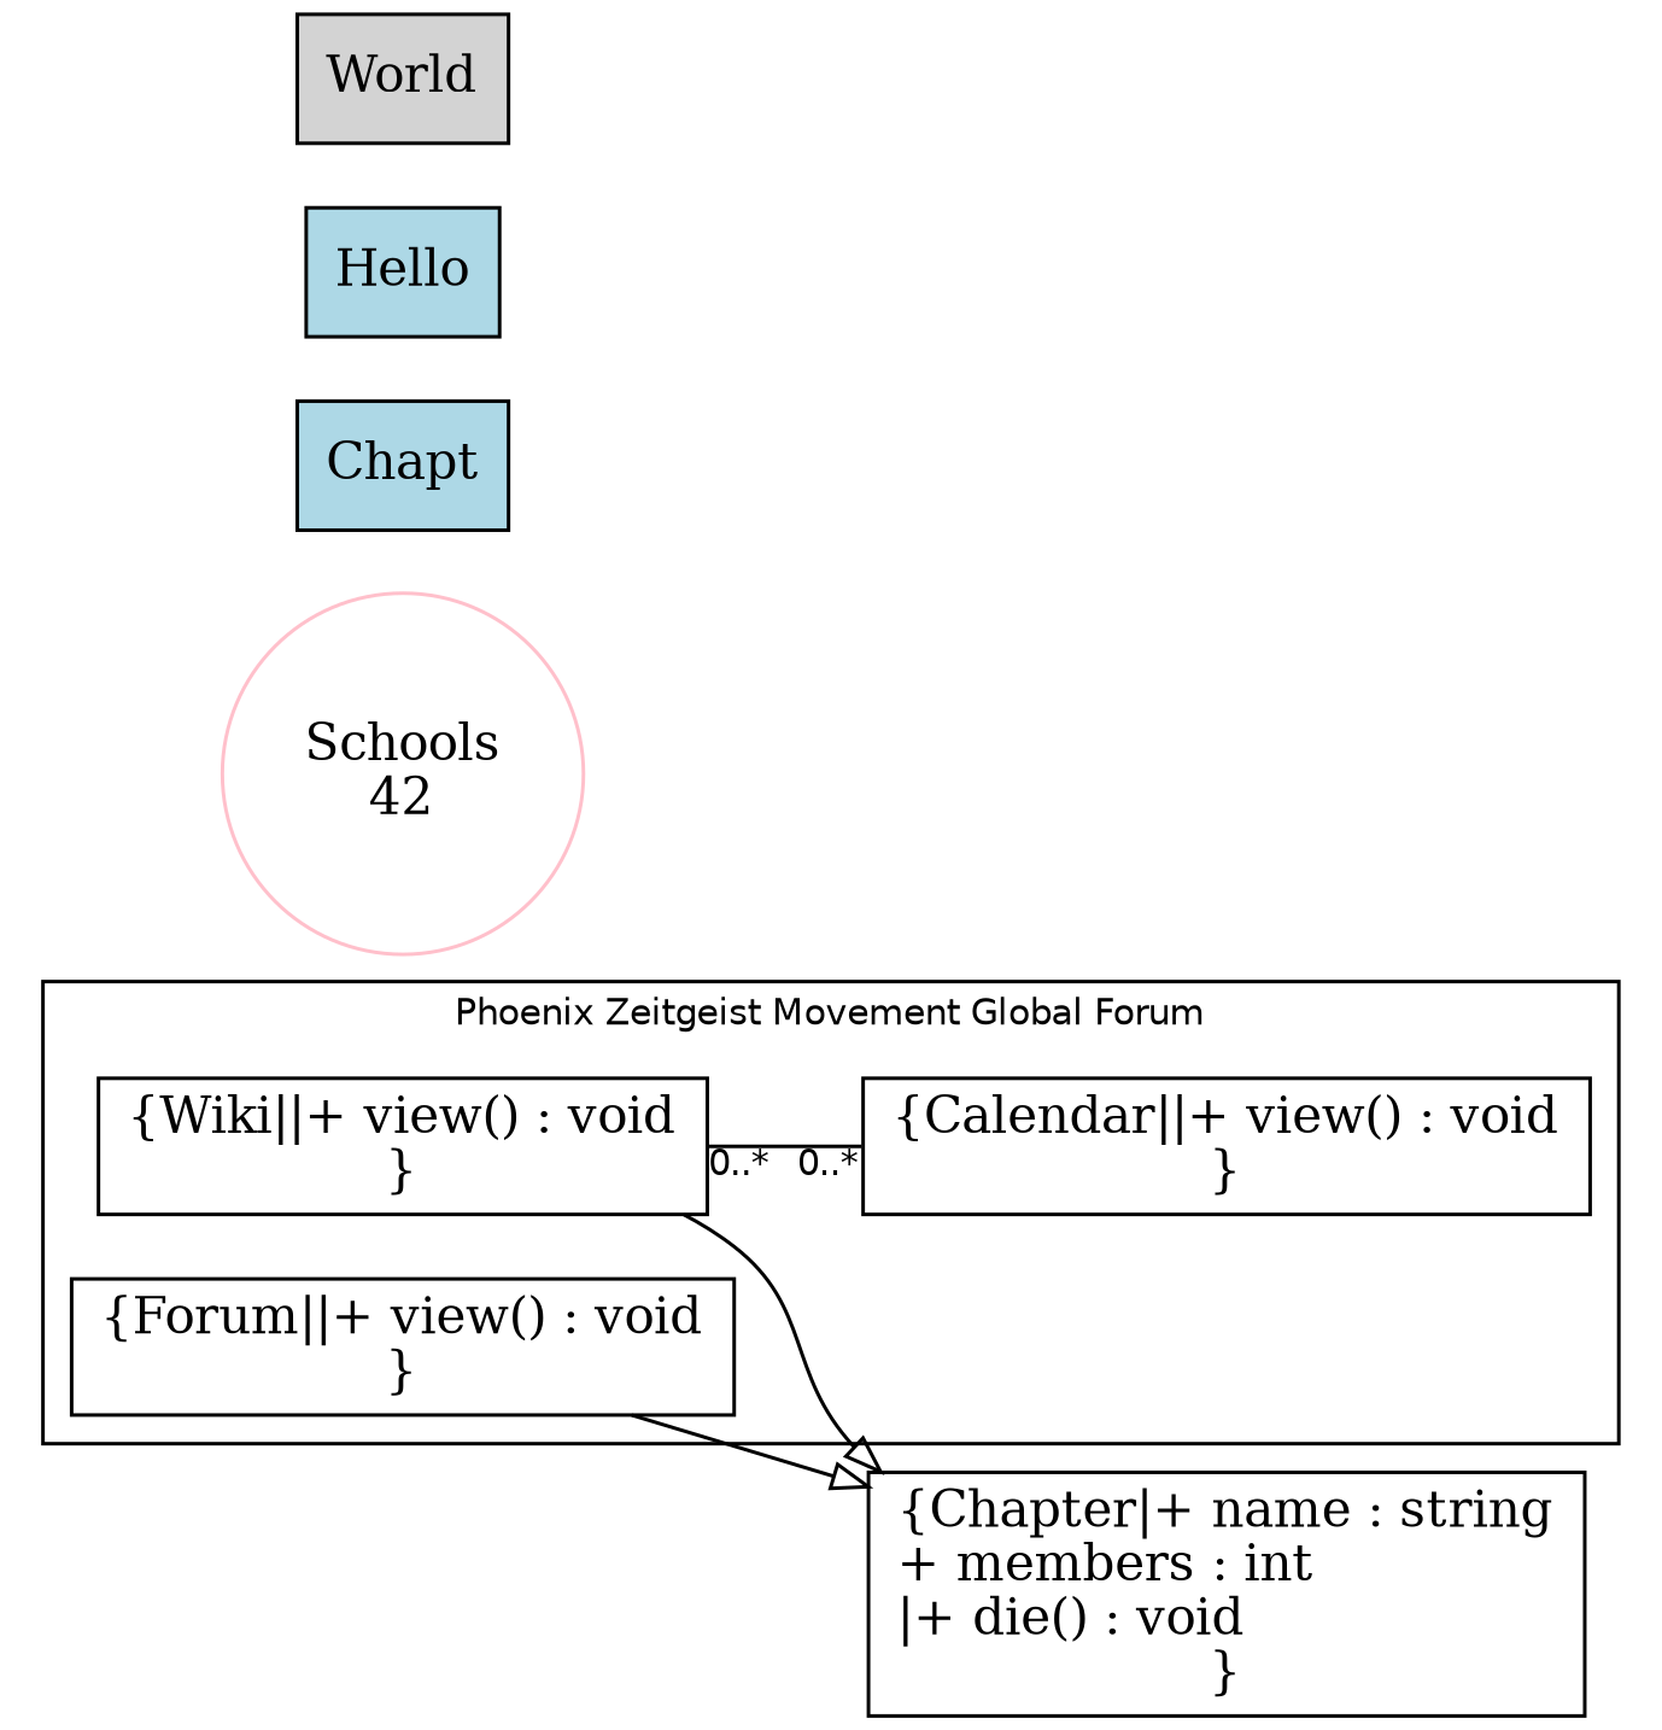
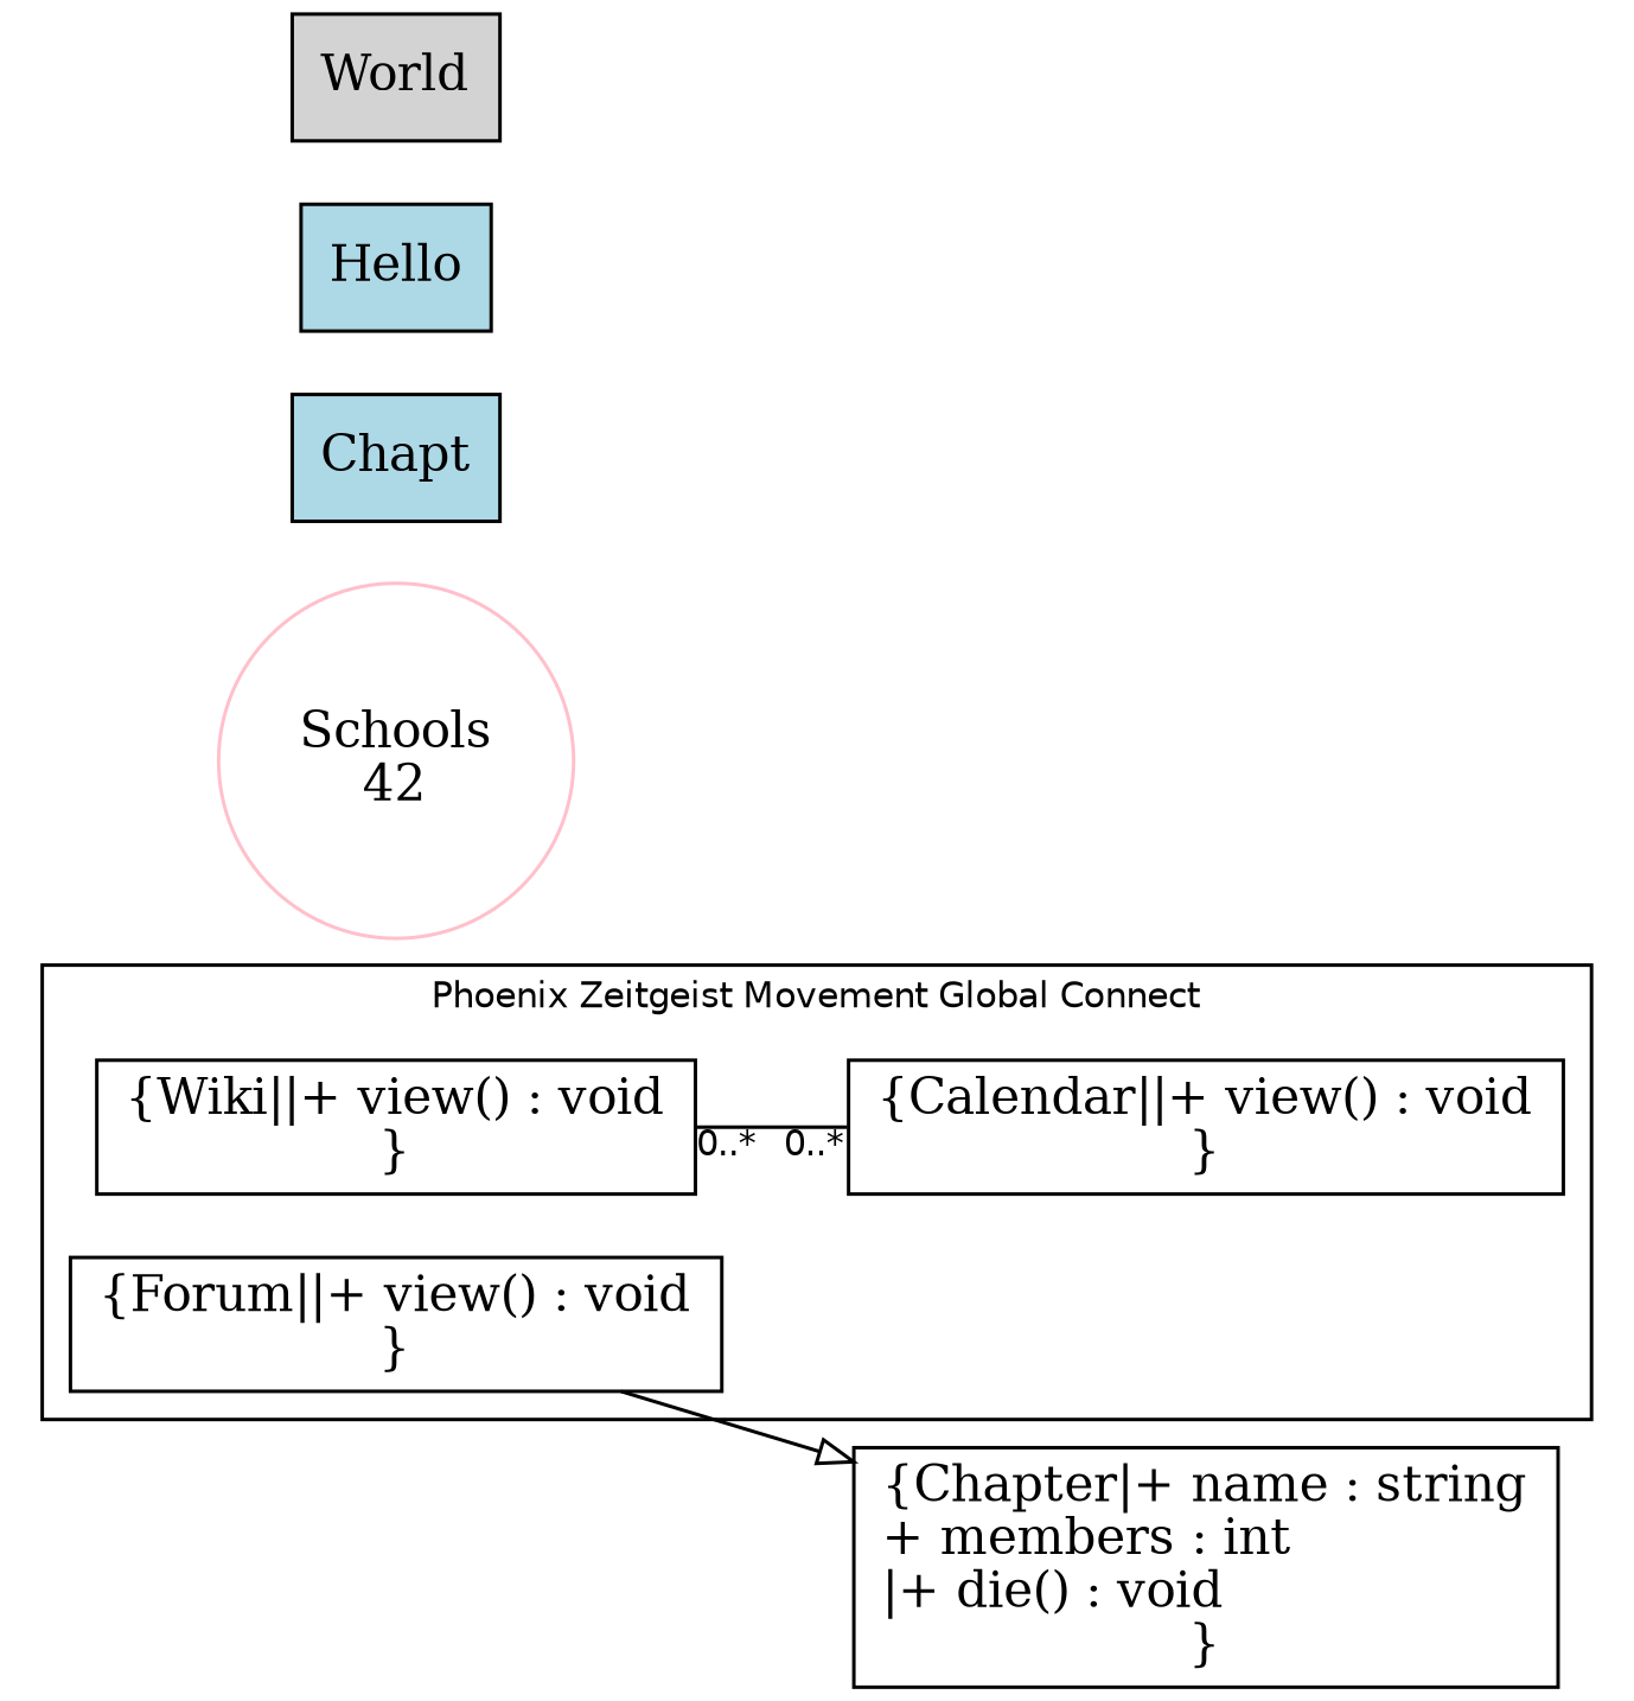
  digraph {
    fontname="Bitstream Vera Sans"
    fontsize=10
    rankdir=LR
    node [shape=box]
    edge [arrowhead=empty fontname="Bitstream Vera Sans" fontsize=10]
    n1 [label="{Forum||+ view() : void\l}"]
    n2 [label="{Wiki||+ view() : void\l}"]
    n3 [label="{Calendar||+ view() : void\l}" shape=polygon]
    n4 [label="{Chapter|+ name : string\l+ members : int\l|+ die() : void\l}" shape=polygon]
    "Schools\n42" [color=pink fillcolor=pink height=0.21 shape=circle width=0.21]
    Chapt [fillcolor=lightblue style=filled]
    Hello [fillcolor=lightblue style=filled]
    World [fillcolor=lightgrey style=filled]
    subgraph cluster_1 {
-     label="Phoenix Zeitgeist Movement Global Forum"
+     label="Phoenix Zeitgeist Movement Global Connect"
      n1
      n2
      n3
    }
    n1 -> n4
    n2 -> n3 [arrowhead=none headlabel="0..*" taillabel="0..*"]
-   n2 -> n4
  }
